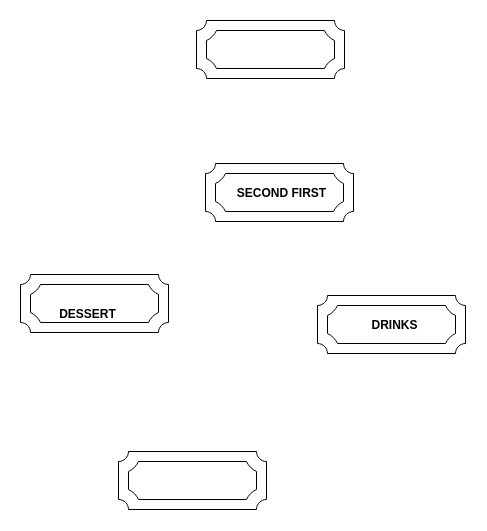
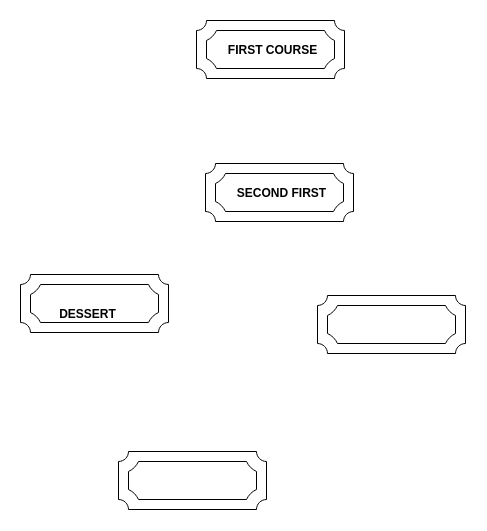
  <mxCell id="0" />
  <mxCell id="1" parent="0" />
  <mxCell id="2" value="" style="group" vertex="1" connectable="0" parent="1"><mxGeometry x="196" y="20" width="148" height="58" as="geometry" /></mxCell>
  <mxCell id="3" value="" style="verticalLabelPosition=bottom;verticalAlign=top;html=1;shape=mxgraph.basic.plaque_frame;dx=10;" vertex="1" parent="2"><mxGeometry width="148" height="58" as="geometry" /></mxCell>
+ <mxCell id="4" value="&lt;b&gt;FIRST COURSE&lt;/b&gt;" style="text;html=1;align=center;verticalAlign=middle;resizable=0;points=[];autosize=1;" vertex="1" parent="2"><mxGeometry x="26" y="21" width="99" height="18" as="geometry" /></mxCell>
  <mxCell id="5" value="" style="group" vertex="1" connectable="0" parent="1"><mxGeometry x="205" y="163" width="148" height="58" as="geometry" /></mxCell>
  <mxCell id="6" value="" style="verticalLabelPosition=bottom;verticalAlign=top;html=1;shape=mxgraph.basic.plaque_frame;dx=10;" vertex="1" parent="5"><mxGeometry width="148" height="58" as="geometry" /></mxCell>
  <mxCell id="7" value="&lt;b&gt;SECOND FIRST&lt;/b&gt;" style="text;html=1;align=center;verticalAlign=middle;resizable=0;points=[];autosize=1;" vertex="1" parent="5"><mxGeometry x="18" y="21" width="116" height="18" as="geometry" /></mxCell>
  <mxCell id="8" value="" style="group" vertex="1" connectable="0" parent="1"><mxGeometry x="20" y="274" width="148" height="58" as="geometry" /></mxCell>
  <mxCell id="9" value="" style="verticalLabelPosition=bottom;verticalAlign=top;html=1;shape=mxgraph.basic.plaque_frame;dx=10;" vertex="1" parent="8"><mxGeometry width="148" height="58" as="geometry" /></mxCell>
  <mxCell id="10" value="&lt;b&gt;DESSERT&lt;/b&gt;" style="text;html=1;align=center;verticalAlign=middle;resizable=0;points=[];autosize=1;" vertex="1" parent="8"><mxGeometry x="33" y="31" width="67" height="18" as="geometry" /></mxCell>
  <mxCell id="11" value="" style="group" vertex="1" connectable="0" parent="1"><mxGeometry x="317" y="295" width="148" height="58" as="geometry" /></mxCell>
  <mxCell id="12" value="" style="verticalLabelPosition=bottom;verticalAlign=top;html=1;shape=mxgraph.basic.plaque_frame;dx=10;" vertex="1" parent="11"><mxGeometry width="148" height="58" as="geometry" /></mxCell>
- <mxCell id="13" value="&lt;b&gt;DRINKS&lt;/b&gt;" style="text;html=1;align=center;verticalAlign=middle;resizable=0;points=[];autosize=1;" vertex="1" parent="11"><mxGeometry x="49" y="21" width="56" height="18" as="geometry" /></mxCell>
  <mxCell id="14" value="" style="group" vertex="1" connectable="0" parent="1"><mxGeometry x="118" y="451" width="148" height="58" as="geometry" /></mxCell>
  <mxCell id="15" value="" style="verticalLabelPosition=bottom;verticalAlign=top;html=1;shape=mxgraph.basic.plaque_frame;dx=10;" vertex="1" parent="14"><mxGeometry width="148" height="58" as="geometry" /></mxCell>
